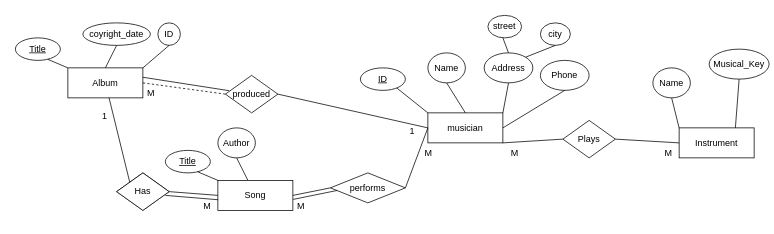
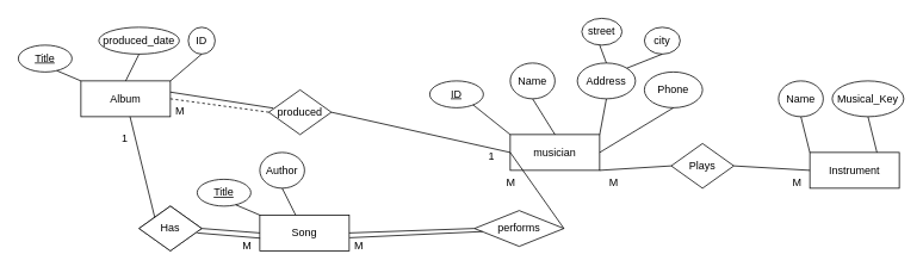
  <mxCell id="0" />
  <mxCell id="1" parent="0" />
  <mxCell id="2" value="musician" style="whiteSpace=wrap;html=1;align=center;" vertex="1" parent="1"><mxGeometry x="570" y="150" width="100" height="40" as="geometry" /></mxCell>
  <mxCell id="3" value="" style="endArrow=none;html=1;rounded=0;entryX=0;entryY=0;entryDx=0;entryDy=0;" edge="1" parent="1" target="2"><mxGeometry relative="1" as="geometry"><mxPoint x="520" y="110" as="sourcePoint" /><mxPoint x="550" y="169.5" as="targetPoint" /></mxGeometry></mxCell>
  <mxCell id="4" value="ID" style="ellipse;whiteSpace=wrap;html=1;align=center;fontStyle=4;" vertex="1" parent="1"><mxGeometry x="480" y="90" width="60" height="30" as="geometry" /></mxCell>
  <mxCell id="5" value="Name" style="ellipse;whiteSpace=wrap;html=1;align=center;" vertex="1" parent="1"><mxGeometry x="570" y="70" width="50" height="40" as="geometry" /></mxCell>
  <mxCell id="6" value="" style="endArrow=none;html=1;rounded=0;entryX=0.5;entryY=0;entryDx=0;entryDy=0;exitX=0.5;exitY=1;exitDx=0;exitDy=0;" edge="1" parent="1" source="5" target="2"><mxGeometry relative="1" as="geometry"><mxPoint x="530" y="120" as="sourcePoint" /><mxPoint x="580" y="160" as="targetPoint" /></mxGeometry></mxCell>
  <mxCell id="7" value="Address" style="ellipse;whiteSpace=wrap;html=1;align=center;" vertex="1" parent="1"><mxGeometry x="645" y="70" width="65" height="40" as="geometry" /></mxCell>
  <mxCell id="8" value="" style="endArrow=none;html=1;rounded=0;entryX=0.5;entryY=0;entryDx=0;entryDy=0;exitX=0.5;exitY=1;exitDx=0;exitDy=0;" edge="1" parent="1" source="7"><mxGeometry relative="1" as="geometry"><mxPoint x="645" y="110" as="sourcePoint" /><mxPoint x="670" y="150" as="targetPoint" /></mxGeometry></mxCell>
  <mxCell id="9" value="city" style="ellipse;whiteSpace=wrap;html=1;align=center;" vertex="1" parent="1"><mxGeometry x="720" y="30" width="40" height="30" as="geometry" /></mxCell>
  <mxCell id="10" value="street" style="ellipse;whiteSpace=wrap;html=1;align=center;" vertex="1" parent="1"><mxGeometry x="650" width="45" height="30" as="geometry" y="20" /></mxCell>
  <mxCell id="11" value="" style="endArrow=none;html=1;rounded=0;entryX=0.5;entryY=0;entryDx=0;entryDy=0;exitX=0.5;exitY=1;exitDx=0;exitDy=0;" edge="1" parent="1" target="7"><mxGeometry relative="1" as="geometry"><mxPoint x="670" y="50" as="sourcePoint" /><mxPoint x="662" y="90" as="targetPoint" /></mxGeometry></mxCell>
  <mxCell id="12" value="" style="endArrow=none;html=1;rounded=0;entryX=1;entryY=0;entryDx=0;entryDy=0;exitX=0.5;exitY=1;exitDx=0;exitDy=0;" edge="1" parent="1" target="7"><mxGeometry relative="1" as="geometry"><mxPoint x="740" y="60" as="sourcePoint" /><mxPoint x="748" y="80" as="targetPoint" /></mxGeometry></mxCell>
  <mxCell id="13" value="Phone" style="ellipse;whiteSpace=wrap;html=1;align=center;" vertex="1" parent="1"><mxGeometry x="720" y="80" width="65" height="40" as="geometry" /></mxCell>
  <mxCell id="14" value="" style="endArrow=none;html=1;rounded=0;exitX=0.5;exitY=1;exitDx=0;exitDy=0;entryX=1;entryY=0.5;entryDx=0;entryDy=0;" edge="1" parent="1" source="13" target="2"><mxGeometry relative="1" as="geometry"><mxPoint x="688" y="120" as="sourcePoint" /><mxPoint x="680" y="160" as="targetPoint" /></mxGeometry></mxCell>
  <mxCell id="15" value="Instrument" style="whiteSpace=wrap;html=1;align=center;" vertex="1" parent="1"><mxGeometry x="905" y="170" width="100" height="40" as="geometry" /></mxCell>
  <mxCell id="16" value="Name" style="ellipse;whiteSpace=wrap;html=1;align=center;" vertex="1" parent="1"><mxGeometry x="870" y="90" width="50" height="40" as="geometry" /></mxCell>
  <mxCell id="17" value="" style="endArrow=none;html=1;rounded=0;entryX=0;entryY=0;entryDx=0;entryDy=0;exitX=0.5;exitY=1;exitDx=0;exitDy=0;" edge="1" parent="1" source="16" target="15"><mxGeometry relative="1" as="geometry"><mxPoint x="815" y="120" as="sourcePoint" /><mxPoint x="905" y="150" as="targetPoint" /></mxGeometry></mxCell>
- <mxCell id="18" value="Musical_Key" style="ellipse;whiteSpace=wrap;html=1;align=center;" vertex="1" parent="1"><mxGeometry x="945" y="65" width="80" height="40" as="geometry" /></mxCell>
+ <mxCell id="18" value="Musical_Key" style="ellipse;whiteSpace=wrap;html=1;align=center;" vertex="1" parent="1"><mxGeometry x="930" y="90" width="80" height="40" as="geometry" /></mxCell>
  <mxCell id="19" value="" style="endArrow=none;html=1;rounded=0;entryX=0.5;entryY=0;entryDx=0;entryDy=0;exitX=0.5;exitY=1;exitDx=0;exitDy=0;" edge="1" parent="1" source="18"><mxGeometry relative="1" as="geometry"><mxPoint x="890" y="140" as="sourcePoint" /><mxPoint x="980" y="170" as="targetPoint" /></mxGeometry></mxCell>
  <mxCell id="20" value="Album" style="whiteSpace=wrap;html=1;align=center;" vertex="1" parent="1"><mxGeometry x="90" y="90" width="100" height="40" as="geometry" /></mxCell>
  <mxCell id="21" value="Title" style="ellipse;whiteSpace=wrap;html=1;align=center;fontStyle=4;" vertex="1" parent="1"><mxGeometry x="20" y="50" width="60" height="30" as="geometry" /></mxCell>
  <mxCell id="22" value="" style="endArrow=none;html=1;rounded=0;entryX=0;entryY=0;entryDx=0;entryDy=0;exitX=0.72;exitY=0.953;exitDx=0;exitDy=0;exitPerimeter=0;" edge="1" parent="1" source="21"><mxGeometry relative="1" as="geometry"><mxPoint x="40" y="50" as="sourcePoint" /><mxPoint x="90" y="90" as="targetPoint" /></mxGeometry></mxCell>
  <mxCell id="23" value="Author" style="ellipse;whiteSpace=wrap;html=1;align=center;" vertex="1" parent="1"><mxGeometry x="290" y="170" width="50" height="40" as="geometry" /></mxCell>
  <mxCell id="24" value="" style="endArrow=none;html=1;rounded=0;entryX=0.5;entryY=0;entryDx=0;entryDy=0;exitX=0.5;exitY=1;exitDx=0;exitDy=0;" edge="1" parent="1" source="23"><mxGeometry relative="1" as="geometry"><mxPoint x="250" y="230" as="sourcePoint" /><mxPoint x="340" y="260" as="targetPoint" /></mxGeometry></mxCell>
  <mxCell id="25" value="ID" style="ellipse;whiteSpace=wrap;html=1;align=center;" vertex="1" parent="1"><mxGeometry x="210" y="30" width="30" height="30" as="geometry" /></mxCell>
  <mxCell id="26" value="" style="endArrow=none;html=1;rounded=0;entryX=1;entryY=0;entryDx=0;entryDy=0;exitX=0.5;exitY=1;exitDx=0;exitDy=0;" edge="1" parent="1" source="25" target="20"><mxGeometry relative="1" as="geometry"><mxPoint x="170" y="80" as="sourcePoint" /><mxPoint x="200" y="70" as="targetPoint" /></mxGeometry></mxCell>
  <mxCell id="27" value="Song" style="whiteSpace=wrap;html=1;align=center;" vertex="1" parent="1"><mxGeometry x="290" y="240" width="100" height="40" as="geometry" /></mxCell>
  <mxCell id="28" value="Title" style="ellipse;whiteSpace=wrap;html=1;align=center;fontStyle=4;" vertex="1" parent="1"><mxGeometry x="220" y="200" width="60" height="30" as="geometry" /></mxCell>
  <mxCell id="29" value="" style="endArrow=none;html=1;rounded=0;entryX=0;entryY=0;entryDx=0;entryDy=0;exitX=0.72;exitY=0.953;exitDx=0;exitDy=0;exitPerimeter=0;" edge="1" parent="1" source="28"><mxGeometry relative="1" as="geometry"><mxPoint x="240" y="200" as="sourcePoint" /><mxPoint x="290" y="240" as="targetPoint" /></mxGeometry></mxCell>
  <mxCell id="30" value="Plays" style="shape=rhombus;perimeter=rhombusPerimeter;whiteSpace=wrap;html=1;align=center;" vertex="1" parent="1"><mxGeometry x="750" y="160" width="70" height="50" as="geometry" /></mxCell>
  <mxCell id="31" value="" style="endArrow=none;html=1;rounded=0;exitX=0;exitY=0.5;exitDx=0;exitDy=0;entryX=1;entryY=0.5;entryDx=0;entryDy=0;" edge="1" parent="1" source="30"><mxGeometry relative="1" as="geometry"><mxPoint x="753" y="140" as="sourcePoint" /><mxPoint x="670" y="190" as="targetPoint" /></mxGeometry></mxCell>
  <mxCell id="32" value="" style="endArrow=none;html=1;rounded=0;entryX=1;entryY=0.5;entryDx=0;entryDy=0;exitX=0;exitY=0.5;exitDx=0;exitDy=0;" edge="1" parent="1" source="15"><mxGeometry relative="1" as="geometry"><mxPoint x="900" y="190" as="sourcePoint" /><mxPoint x="820" y="185" as="targetPoint" /></mxGeometry></mxCell>
  <mxCell id="33" value="M" style="text;strokeColor=none;fillColor=none;spacingLeft=4;spacingRight=4;overflow=hidden;rotatable=0;points=[[0,0.5],[1,0.5]];portConstraint=eastwest;fontSize=12;" vertex="1" parent="1"><mxGeometry x="675" y="190" width="25" height="30" as="geometry" /></mxCell>
  <mxCell id="34" value="M" style="text;strokeColor=none;fillColor=none;spacingLeft=4;spacingRight=4;overflow=hidden;rotatable=0;points=[[0,0.5],[1,0.5]];portConstraint=eastwest;fontSize=12;" vertex="1" parent="1"><mxGeometry x="880" y="190" width="20" height="30" as="geometry" /></mxCell>
  <mxCell id="35" value="Has" style="shape=rhombus;perimeter=rhombusPerimeter;whiteSpace=wrap;html=1;align=center;" vertex="1" parent="1"><mxGeometry x="155" y="230" width="70" height="50" as="geometry" /></mxCell>
  <mxCell id="36" value="" style="endArrow=none;html=1;rounded=0;entryX=1;entryY=0.5;entryDx=0;entryDy=0;exitX=0;exitY=0.5;exitDx=0;exitDy=0;" edge="1" parent="1" source="27"><mxGeometry relative="1" as="geometry"><mxPoint x="310" y="260" as="sourcePoint" /><mxPoint x="225" y="255" as="targetPoint" /></mxGeometry></mxCell>
  <mxCell id="37" value="1" style="text;strokeColor=none;fillColor=none;spacingLeft=4;spacingRight=4;overflow=hidden;rotatable=0;points=[[0,0.5],[1,0.5]];portConstraint=eastwest;fontSize=12;" vertex="1" parent="1"><mxGeometry x="130" y="140" width="20" height="30" as="geometry" /></mxCell>
  <mxCell id="38" value="M" style="text;strokeColor=none;fillColor=none;spacingLeft=4;spacingRight=4;overflow=hidden;rotatable=0;points=[[0,0.5],[1,0.5]];portConstraint=eastwest;fontSize=12;" vertex="1" parent="1"><mxGeometry x="265" y="260" width="25" height="30" as="geometry" /></mxCell>
  <mxCell id="39" value="Has" style="shape=rhombus;perimeter=rhombusPerimeter;whiteSpace=wrap;html=1;align=center;" vertex="1" parent="1"><mxGeometry x="155" y="230" width="70" height="50" as="geometry" /></mxCell>
  <mxCell id="40" value="" style="endArrow=none;html=1;rounded=0;exitX=0;exitY=0;exitDx=0;exitDy=0;" edge="1" source="39" parent="1" target="20"><mxGeometry relative="1" as="geometry"><mxPoint x="255" y="115" as="sourcePoint" /><mxPoint x="190" y="110" as="targetPoint" /></mxGeometry></mxCell>
  <mxCell id="41" value="" style="endArrow=none;html=1;rounded=0;entryX=0;entryY=0.5;entryDx=0;entryDy=0;exitX=1;exitY=0.5;exitDx=0;exitDy=0;" edge="1" parent="1" source="42" target="2"><mxGeometry relative="1" as="geometry"><mxPoint x="745" y="220" as="sourcePoint" /><mxPoint x="530" y="170" as="targetPoint" /></mxGeometry></mxCell>
- <mxCell id="42" value="performs" style="shape=rhombus;perimeter=rhombusPerimeter;whiteSpace=wrap;html=1;align=center;" vertex="1" parent="1"><mxGeometry x="440" y="230" width="100" height="40" as="geometry" /></mxCell>
+ <mxCell id="42" value="performs" style="shape=rhombus;perimeter=rhombusPerimeter;whiteSpace=wrap;html=1;align=center;" vertex="1" parent="1"><mxGeometry x="530" y="235" width="100" height="40" as="geometry" /></mxCell>
  <mxCell id="43" value="" style="endArrow=none;html=1;rounded=0;exitX=0;exitY=0.5;exitDx=0;exitDy=0;entryX=1;entryY=0.5;entryDx=0;entryDy=0;" edge="1" parent="1" source="42" target="27"><mxGeometry relative="1" as="geometry"><mxPoint x="998" y="330" as="sourcePoint" /><mxPoint x="930" y="370" as="targetPoint" /></mxGeometry></mxCell>
  <mxCell id="44" value="M" style="text;strokeColor=none;fillColor=none;spacingLeft=4;spacingRight=4;overflow=hidden;rotatable=0;points=[[0,0.5],[1,0.5]];portConstraint=eastwest;fontSize=12;" vertex="1" parent="1"><mxGeometry x="390" y="260" width="25" height="30" as="geometry" /></mxCell>
  <mxCell id="45" value="M" style="text;strokeColor=none;fillColor=none;spacingLeft=4;spacingRight=4;overflow=hidden;rotatable=0;points=[[0,0.5],[1,0.5]];portConstraint=eastwest;fontSize=12;" vertex="1" parent="1"><mxGeometry x="560" y="190" width="25" height="30" as="geometry" /></mxCell>
  <mxCell id="46" value="produced" style="shape=rhombus;perimeter=rhombusPerimeter;whiteSpace=wrap;html=1;align=center;" vertex="1" parent="1"><mxGeometry x="300" y="100" width="70" height="50" as="geometry" /></mxCell>
  <mxCell id="47" value="" style="endArrow=none;html=1;rounded=0;exitX=0;exitY=0.5;exitDx=0;exitDy=0;entryX=1;entryY=0.5;entryDx=0;entryDy=0;dashed=1;" edge="1" parent="1" source="46" target="20"><mxGeometry relative="1" as="geometry"><mxPoint x="183" y="253" as="sourcePoint" /><mxPoint x="155" y="140" as="targetPoint" /></mxGeometry></mxCell>
  <mxCell id="48" value="" style="endArrow=none;html=1;rounded=0;entryX=1;entryY=0.5;entryDx=0;entryDy=0;" edge="1" parent="1" target="46"><mxGeometry relative="1" as="geometry"><mxPoint x="570" y="170" as="sourcePoint" /><mxPoint x="370" y="130" as="targetPoint" /></mxGeometry></mxCell>
  <mxCell id="49" value="1" style="text;strokeColor=none;fillColor=none;spacingLeft=4;spacingRight=4;overflow=hidden;rotatable=0;points=[[0,0.5],[1,0.5]];portConstraint=eastwest;fontSize=12;" vertex="1" parent="1"><mxGeometry x="540" y="160" width="20" height="30" as="geometry" /></mxCell>
  <mxCell id="50" value="M" style="text;strokeColor=none;fillColor=none;spacingLeft=4;spacingRight=4;overflow=hidden;rotatable=0;points=[[0,0.5],[1,0.5]];portConstraint=eastwest;fontSize=12;" vertex="1" parent="1"><mxGeometry x="190" y="110" width="25" height="30" as="geometry" /></mxCell>
  <mxCell id="51" value="" style="endArrow=none;html=1;rounded=0;entryX=1;entryY=0.5;entryDx=0;entryDy=0;exitX=1.013;exitY=0.194;exitDx=0;exitDy=0;exitPerimeter=0;" edge="1" parent="1" source="38"><mxGeometry relative="1" as="geometry"><mxPoint x="285" y="265" as="sourcePoint" /><mxPoint x="220" y="260" as="targetPoint" /></mxGeometry></mxCell>
  <mxCell id="52" value="" style="endArrow=none;html=1;rounded=0;exitX=0.09;exitY=0.586;exitDx=0;exitDy=0;exitPerimeter=0;entryX=1.004;entryY=0.634;entryDx=0;entryDy=0;entryPerimeter=0;" edge="1" parent="1" source="42" target="27"><mxGeometry relative="1" as="geometry"><mxPoint x="460" y="257" as="sourcePoint" /><mxPoint x="400" y="270" as="targetPoint" /></mxGeometry></mxCell>
  <mxCell id="53" value="" style="endArrow=none;html=1;rounded=0;entryX=1;entryY=0.5;entryDx=0;entryDy=0;exitX=0.07;exitY=0.408;exitDx=0;exitDy=0;exitPerimeter=0;" edge="1" parent="1" source="46"><mxGeometry relative="1" as="geometry"><mxPoint x="255" y="107.5" as="sourcePoint" /><mxPoint x="190" y="102.5" as="targetPoint" /></mxGeometry></mxCell>
- <mxCell id="54" value="coyright_date" style="ellipse;whiteSpace=wrap;html=1;align=center;" vertex="1" parent="1"><mxGeometry x="110" y="30" width="90" height="30" as="geometry" /></mxCell>
+ <mxCell id="54" value="produced_date" style="ellipse;whiteSpace=wrap;html=1;align=center;" vertex="1" parent="1"><mxGeometry x="110" y="30" width="90" height="30" as="geometry" /></mxCell>
  <mxCell id="55" value="" style="endArrow=none;html=1;rounded=0;entryX=0.5;entryY=0;entryDx=0;entryDy=0;exitX=0.5;exitY=1;exitDx=0;exitDy=0;" edge="1" parent="1" source="54" target="20"><mxGeometry relative="1" as="geometry"><mxPoint x="235" y="70" as="sourcePoint" /><mxPoint x="200" y="100" as="targetPoint" /></mxGeometry></mxCell>
